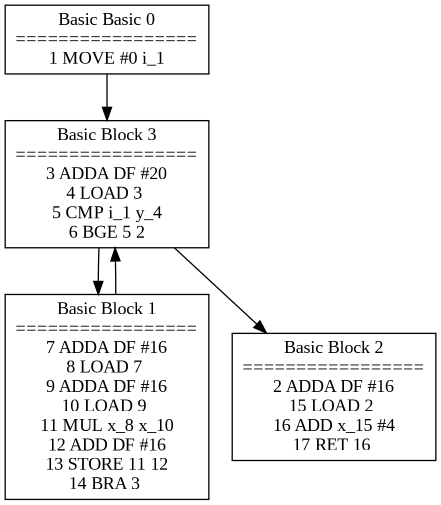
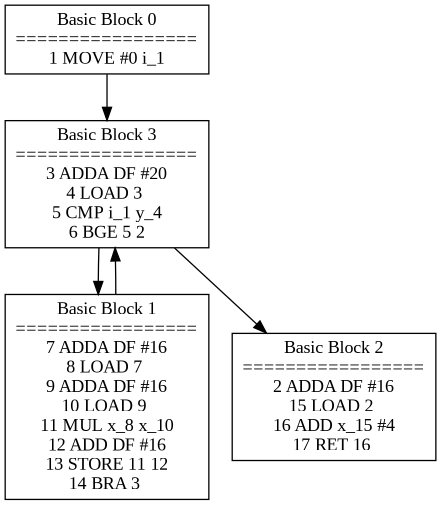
  digraph {
    fontname="Liberation Serif"
    node [shape=box fontname="Liberation Serif"]
    edge [fontname="Liberation Serif"]
-   n1 [label="Basic Basic 0\n=================\n1 MOVE #0 i_1\n"]
+   n1 [label="Basic Block 0\n=================\n1 MOVE #0 i_1\n"]
    n2 [label="Basic Block 3\n=================\n3 ADDA DF #20\n4 LOAD 3 \n5 CMP i_1 y_4\n6 BGE 5 2\n"]
    n3 [label="Basic Block 1\n=================\n7 ADDA DF #16\n8 LOAD 7 \n9 ADDA DF #16\n10 LOAD 9 \n11 MUL x_8 x_10\n12 ADD DF #16\n13 STORE 11 12\n14 BRA 3 \n"]
    n4 [label="Basic Block 2\n=================\n2 ADDA DF #16\n15 LOAD 2 \n16 ADD x_15 #4\n17 RET 16 \n"]
    n1 -> n2
    n2 -> n3
    n2 -> n4
    n3 -> n2
  }
